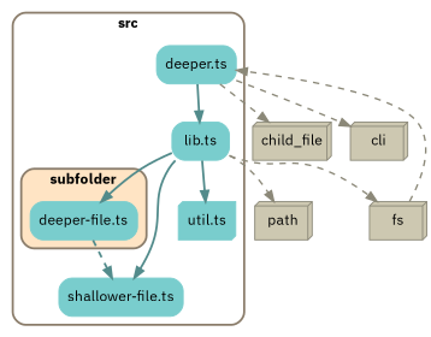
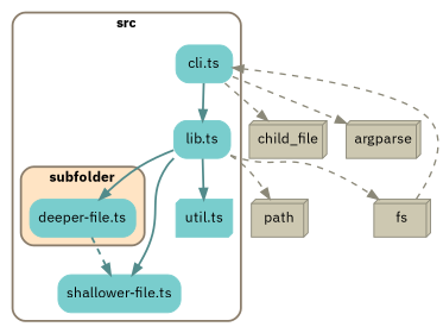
  digraph {
    compound=true
    fontname="IBM Plex Sans"
    rankdir=TB
    splines=true
    node [color=darkslategray3 fontname="IBM Plex Sans" shape=box3d style="rounded,filled"]
    edge [color=darkslategray4 fontname="IBM Plex Sans" penwidth=2 style=dashed]
    n1 [label="deeper-file.ts" shape=rectangle]
-   n2 [label="deeper.ts" shape=rectangle]
+   n2 [label="cli.ts" shape=rectangle]
    n3 [label="lib.ts" shape=rectangle]
    n4 [label="shallower-file.ts" shape=rectangle]
    n5 [label="util.ts"]
    n6 [color=cornsilk4 fillcolor=cornsilk3 label=child_file style=filled]
-   argparse [color=cornsilk4 fillcolor=cornsilk3 style=filled label=cli]
+   argparse [color=cornsilk4 fillcolor=cornsilk3 style=filled]
    fs [color=cornsilk4 fillcolor=cornsilk3 style=filled]
    path [color=cornsilk4 fillcolor=cornsilk3 style=filled]
    subgraph cluster_1 {
      color=bisque4
      label=<<b>src</b>>
      penwidth=2
      style=rounded
      n2
      n3
      n4
      n5
      subgraph cluster_2 {
        color=bisque4
        fillcolor=bisque
        label=<<b>subfolder</b>>
        penwidth=2
        style="rounded,filled"
        n1
      }
    }
    n1 -> n4
    n2 -> n3 [style=""]
    n2 -> n6 [color=cornsilk4 penwidth=1.5 weight=1]
    n2 -> argparse [color=cornsilk4 penwidth=1.5 weight=1]
    n3 -> n1 [style=""]
    n3 -> n4 [style=""]
    n3 -> n5 [style=""]
    n3 -> fs [color=cornsilk4 penwidth=1.5 weight=1]
    n3 -> path [color=cornsilk4 penwidth=1.5 weight=1]
    fs -> n2 [color=cornsilk4 penwidth=1.5 weight=1]
  }
